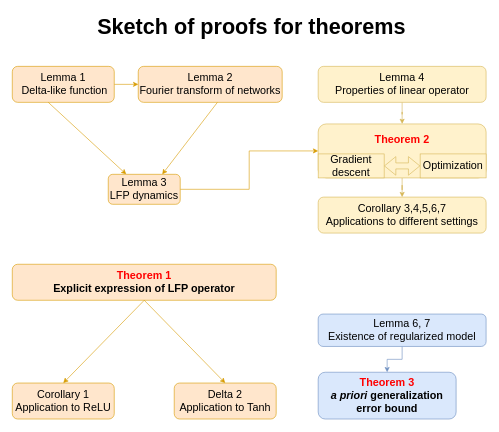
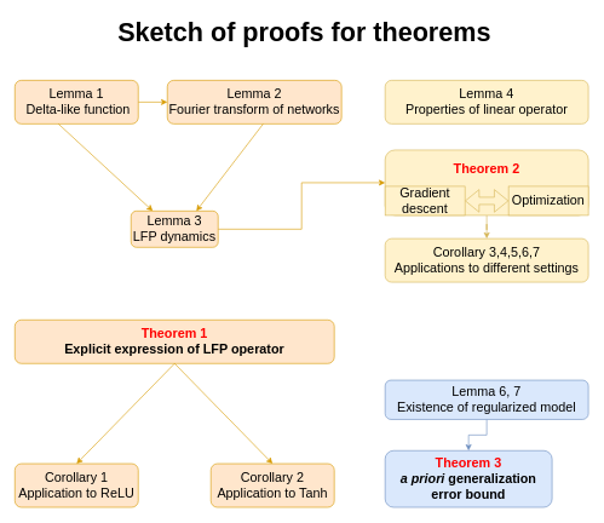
  <mxCell id="0" />
  <mxCell id="1" parent="0" />
  <mxCell id="2" style="edgeStyle=orthogonalEdgeStyle;rounded=0;orthogonalLoop=1;jettySize=auto;html=1;exitX=1;exitY=0.5;exitDx=0;exitDy=0;entryX=0;entryY=0.5;entryDx=0;entryDy=0;fillColor=#ffe6cc;strokeColor=#d79b00;" edge="1" parent="1" source="3" target="4"><mxGeometry relative="1" as="geometry"><mxPoint x="110" y="140" as="targetPoint" /></mxGeometry></mxCell>
  <mxCell id="3" value="&lt;font style=&quot;font-size: 18px&quot;&gt;Lemma 1&lt;br&gt;&amp;nbsp;Delta-like function&lt;/font&gt;" style="rounded=1;whiteSpace=wrap;html=1;fillColor=#ffe6cc;strokeColor=#d79b00;" vertex="1" parent="1"><mxGeometry x="20" y="110" width="170" height="60" as="geometry" /></mxCell>
  <mxCell id="4" value="&lt;font style=&quot;font-size: 18px&quot;&gt;Lemma 2&lt;br&gt;Fourier transform of networks&lt;/font&gt;" style="rounded=1;whiteSpace=wrap;html=1;fillColor=#ffe6cc;strokeColor=#d79b00;" vertex="1" parent="1"><mxGeometry x="230" y="110" width="240" height="60" as="geometry" /></mxCell>
  <mxCell id="5" value="" style="endArrow=classic;html=1;entryX=0.25;entryY=0;entryDx=0;entryDy=0;fillColor=#ffe6cc;strokeColor=#d79b00;" edge="1" parent="1" target="7"><mxGeometry width="50" height="50" relative="1" as="geometry"><mxPoint x="80" y="170" as="sourcePoint" /><mxPoint x="200" y="250" as="targetPoint" /></mxGeometry></mxCell>
  <mxCell id="6" style="edgeStyle=orthogonalEdgeStyle;rounded=0;orthogonalLoop=1;jettySize=auto;html=1;fillColor=#ffe6cc;strokeColor=#d79b00;" edge="1" parent="1" source="7" target="17"><mxGeometry relative="1" as="geometry" /></mxCell>
  <mxCell id="7" value="&lt;font style=&quot;font-size: 18px&quot;&gt;Lemma 3&lt;br&gt;LFP dynamics&lt;/font&gt;" style="rounded=1;whiteSpace=wrap;html=1;fillColor=#ffe6cc;strokeColor=#d79b00;" vertex="1" parent="1"><mxGeometry x="180" y="290" width="120" height="50" as="geometry" /></mxCell>
  <mxCell id="8" value="" style="endArrow=classic;html=1;exitX=0.55;exitY=1;exitDx=0;exitDy=0;exitPerimeter=0;entryX=0.75;entryY=0;entryDx=0;entryDy=0;fillColor=#ffe6cc;strokeColor=#d79b00;" edge="1" parent="1" source="4" target="7"><mxGeometry width="50" height="50" relative="1" as="geometry"><mxPoint x="-10" y="380" as="sourcePoint" /><mxPoint x="40" y="330" as="targetPoint" /></mxGeometry></mxCell>
  <mxCell id="9" value="&lt;font style=&quot;font-size: 18px&quot;&gt;&lt;b&gt;&lt;font color=&quot;#ff0000&quot;&gt;Theorem 1&lt;/font&gt;&lt;br&gt;Explicit expression of LFP operator&lt;/b&gt;&lt;/font&gt;" style="rounded=1;whiteSpace=wrap;html=1;fillColor=#ffe6cc;strokeColor=#d79b00;" vertex="1" parent="1"><mxGeometry x="20" y="440" width="440" height="60" as="geometry" /></mxCell>
  <mxCell id="10" value="&lt;font style=&quot;font-size: 18px&quot;&gt;Corollary 1&lt;br&gt;Application to ReLU&lt;/font&gt;" style="rounded=1;whiteSpace=wrap;html=1;fillColor=#ffe6cc;strokeColor=#d79b00;" vertex="1" parent="1"><mxGeometry x="20" y="638" width="170" height="60" as="geometry" /></mxCell>
- <mxCell id="11" value="&lt;font style=&quot;font-size: 18px&quot;&gt;Delta 2&lt;br&gt;Application to Tanh&lt;/font&gt;" style="rounded=1;whiteSpace=wrap;html=1;fillColor=#ffe6cc;strokeColor=#d79b00;" vertex="1" parent="1"><mxGeometry x="290" y="638" width="170" height="60" as="geometry" /></mxCell>
+ <mxCell id="11" value="&lt;font style=&quot;font-size: 18px&quot;&gt;Corollary 2&lt;br&gt;Application to Tanh&lt;/font&gt;" style="rounded=1;whiteSpace=wrap;html=1;fillColor=#ffe6cc;strokeColor=#d79b00;" vertex="1" parent="1"><mxGeometry x="290" y="638" width="170" height="60" as="geometry" /></mxCell>
  <mxCell id="12" value="" style="endArrow=classic;html=1;exitX=0.5;exitY=1;exitDx=0;exitDy=0;entryX=0.5;entryY=0;entryDx=0;entryDy=0;fillColor=#ffe6cc;strokeColor=#d79b00;" edge="1" parent="1" source="9" target="10"><mxGeometry width="50" height="50" relative="1" as="geometry"><mxPoint y="768" as="sourcePoint" x="10" /><mxPoint x="60" y="718" as="targetPoint" /></mxGeometry></mxCell>
  <mxCell id="13" value="" style="endArrow=classic;html=1;exitX=0.5;exitY=1;exitDx=0;exitDy=0;entryX=0.5;entryY=0;entryDx=0;entryDy=0;fillColor=#ffe6cc;strokeColor=#d79b00;" edge="1" parent="1" source="9" target="11"><mxGeometry width="50" height="50" relative="1" as="geometry"><mxPoint x="307.5" y="558" as="sourcePoint" /><mxPoint x="172.5" y="648" as="targetPoint" /></mxGeometry></mxCell>
- <mxCell id="14" style="edgeStyle=orthogonalEdgeStyle;rounded=0;orthogonalLoop=1;jettySize=auto;html=1;entryX=0.5;entryY=0;entryDx=0;entryDy=0;fillColor=#fff2cc;strokeColor=#d6b656;" edge="1" parent="1" source="15" target="17"><mxGeometry relative="1" as="geometry" /></mxCell>
  <mxCell id="15" value="&lt;font style=&quot;font-size: 18px&quot;&gt;Lemma 4&lt;br&gt;Properties of linear operator&lt;/font&gt;" style="rounded=1;whiteSpace=wrap;html=1;fillColor=#fff2cc;strokeColor=#d6b656;" vertex="1" parent="1"><mxGeometry x="530" y="110" width="280" height="60" as="geometry" /></mxCell>
  <mxCell id="16" style="edgeStyle=orthogonalEdgeStyle;rounded=0;orthogonalLoop=1;jettySize=auto;html=1;entryX=0.5;entryY=0;entryDx=0;entryDy=0;fillColor=#fff2cc;strokeColor=#d6b656;" edge="1" parent="1" source="17" target="21"><mxGeometry relative="1" as="geometry" /></mxCell>
  <mxCell id="17" value="&lt;b&gt;&lt;span style=&quot;font-size: 18px&quot;&gt;&lt;font color=&quot;#ff0000&quot;&gt;Theorem 2&lt;/font&gt;&lt;br&gt;&lt;br&gt;&lt;/span&gt;&lt;br&gt;&lt;/b&gt;" style="rounded=1;whiteSpace=wrap;html=1;fillColor=#fff2cc;strokeColor=#d6b656;" vertex="1" parent="1"><mxGeometry x="530" y="206" width="280" height="90" as="geometry" /></mxCell>
  <mxCell id="18" value="" style="shape=flexArrow;endArrow=classic;startArrow=classic;html=1;exitX=0;exitY=0.5;exitDx=0;exitDy=0;fillColor=#fff2cc;strokeColor=#d6b656;" edge="1" parent="1" source="20"><mxGeometry width="50" height="50" relative="1" as="geometry"><mxPoint x="720" y="276" as="sourcePoint" /><mxPoint x="640" y="276" as="targetPoint" /></mxGeometry></mxCell>
  <mxCell id="19" value="&lt;font style=&quot;font-size: 18px&quot;&gt;Gradient descent&lt;/font&gt;" style="rounded=0;whiteSpace=wrap;html=1;fillColor=#fff2cc;strokeColor=#d6b656;" vertex="1" parent="1"><mxGeometry x="530" y="256" width="110" height="40" as="geometry" /></mxCell>
  <mxCell id="20" value="&lt;font style=&quot;font-size: 18px&quot;&gt;Optimization&lt;/font&gt;" style="rounded=0;whiteSpace=wrap;html=1;fillColor=#fff2cc;strokeColor=#d6b656;" vertex="1" parent="1"><mxGeometry x="700" y="256" width="110" height="40" as="geometry" /></mxCell>
  <mxCell id="21" value="&lt;font style=&quot;font-size: 18px&quot;&gt;Corollary 3,4,5,6,7&lt;br&gt;Applications to different settings&lt;/font&gt;" style="rounded=1;whiteSpace=wrap;html=1;fillColor=#fff2cc;strokeColor=#d6b656;" vertex="1" parent="1"><mxGeometry x="530" y="328" width="280" height="60" as="geometry" /></mxCell>
  <mxCell id="22" style="edgeStyle=orthogonalEdgeStyle;rounded=0;orthogonalLoop=1;jettySize=auto;html=1;entryX=0.5;entryY=0;entryDx=0;entryDy=0;fillColor=#dae8fc;strokeColor=#6c8ebf;" edge="1" source="23" target="24" parent="1"><mxGeometry relative="1" as="geometry" /></mxCell>
  <mxCell id="23" value="&lt;font style=&quot;font-size: 18px&quot;&gt;Lemma 6, 7&lt;br&gt;Existence of regularized model&lt;/font&gt;" style="rounded=1;whiteSpace=wrap;html=1;fillColor=#dae8fc;strokeColor=#6c8ebf;" vertex="1" parent="1"><mxGeometry x="530" y="523" width="280" height="54" as="geometry" /></mxCell>
  <mxCell id="24" value="&lt;font style=&quot;font-size: 18px&quot;&gt;&lt;b&gt;&lt;font color=&quot;#ff0000&quot;&gt;Theorem 3&lt;/font&gt;&lt;br&gt;&lt;i&gt;a priori&lt;/i&gt; generalization error bound&lt;/b&gt;&lt;/font&gt;" style="rounded=1;whiteSpace=wrap;html=1;fillColor=#dae8fc;strokeColor=#6c8ebf;" vertex="1" parent="1"><mxGeometry x="530" y="620" width="230" height="78" as="geometry" /></mxCell>
  <mxCell id="25" value="&lt;font style=&quot;font-size: 36px&quot;&gt;&lt;b&gt;Sketch of proofs for theorems&lt;/b&gt;&lt;/font&gt;" style="text;html=1;resizable=0;points=[];autosize=1;align=left;verticalAlign=top;spacingTop=-4;" vertex="1" parent="1"><mxGeometry x="160" y="20" width="530" height="20" as="geometry" /></mxCell>
